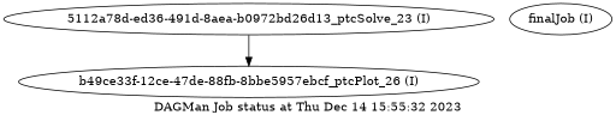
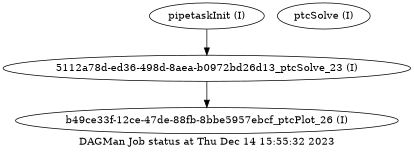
  digraph {
    label="DAGMan Job status at Thu Dec 14 15:55:32 2023"
    node [shape=ellipse]
-   n2 [label="5112a78d-ed36-491d-8aea-b0972bd26d13_ptcSolve_23 (I)"]
+   n1 [label="pipetaskInit (I)"]
+   n2 [label="5112a78d-ed36-498d-8aea-b0972bd26d13_ptcSolve_23 (I)"]
    n3 [label="b49ce33f-12ce-47de-88fb-8bbe5957ebcf_ptcPlot_26 (I)"]
-   n4 [label="finalJob (I)"]
+   n4 [label="ptcSolve (I)"]
+   n1 -> n2
    n2 -> n3
  }
